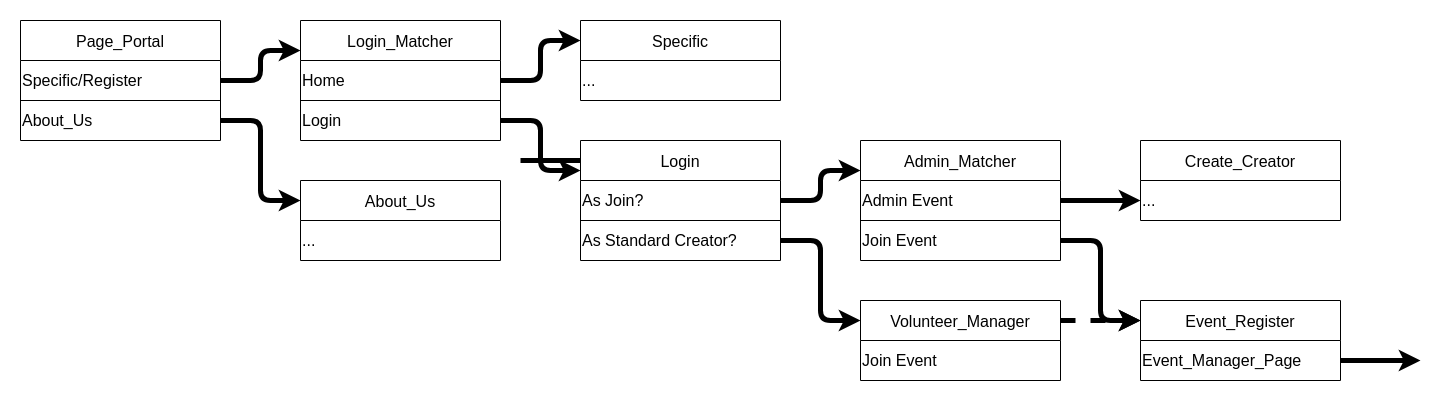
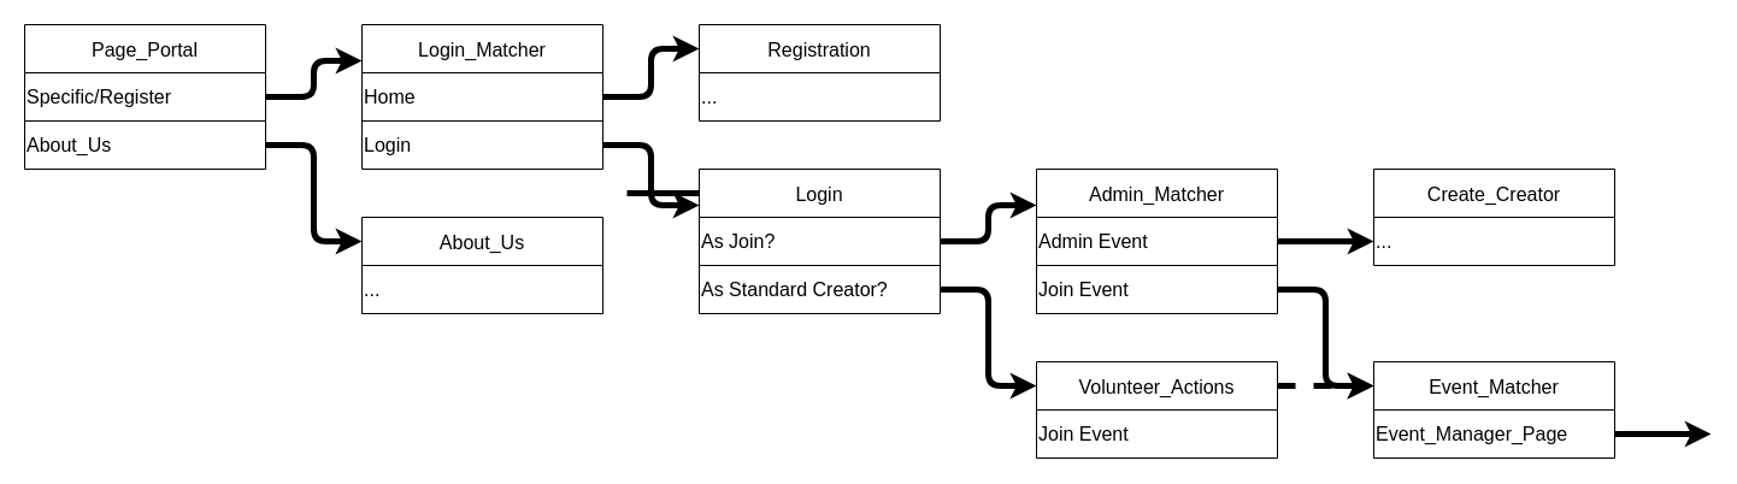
  <mxCell id="0" />
  <mxCell id="1" parent="0" />
  <mxCell id="2" value="Login_Matcher" style="shape=table;startSize=40;container=1;collapsible=0;childLayout=tableLayout;strokeColor=default;fontSize=16;swimlaneFillColor=light-dark(transparent,#555555);" vertex="1" parent="1"><mxGeometry x="300" y="20" width="200" height="120" as="geometry" /></mxCell>
  <mxCell id="3" style="shape=tableRow;horizontal=0;startSize=0;swimlaneHead=0;swimlaneBody=0;strokeColor=inherit;top=0;left=0;bottom=0;right=0;collapsible=0;dropTarget=0;fillColor=none;points=[[0,0.5],[1,0.5]];portConstraint=eastwest;fontSize=16;align=left;" vertex="1" parent="2"><mxGeometry y="40" width="200" height="40" as="geometry" /></mxCell>
  <mxCell id="4" value="Home" style="shape=partialRectangle;html=1;whiteSpace=wrap;connectable=0;strokeColor=inherit;overflow=hidden;fillColor=none;top=0;left=0;bottom=0;right=0;pointerEvents=1;fontSize=16;align=left;" vertex="1" parent="3"><mxGeometry width="200" height="40" as="geometry"><mxRectangle width="200" height="40" as="alternateBounds" /></mxGeometry></mxCell>
  <mxCell id="5" value="" style="shape=tableRow;horizontal=0;startSize=0;swimlaneHead=0;swimlaneBody=0;strokeColor=inherit;top=0;left=0;bottom=0;right=0;collapsible=0;dropTarget=0;fillColor=none;points=[[0,0.5],[1,0.5]];portConstraint=eastwest;fontSize=16;align=left;" vertex="1" parent="2"><mxGeometry y="80" width="200" height="40" as="geometry" /></mxCell>
  <mxCell id="6" value="Login" style="shape=partialRectangle;html=1;whiteSpace=wrap;connectable=0;strokeColor=inherit;overflow=hidden;fillColor=none;top=0;left=0;bottom=0;right=0;pointerEvents=1;fontSize=16;align=left;" vertex="1" parent="5"><mxGeometry width="200" height="40" as="geometry"><mxRectangle width="200" height="40" as="alternateBounds" /></mxGeometry></mxCell>
  <mxCell id="7" style="edgeStyle=orthogonalEdgeStyle;html=1;exitX=1;exitY=0.5;exitDx=0;exitDy=0;strokeColor=light-dark(#000000,#000000);strokeWidth=5;elbow=vertical;entryX=0;entryY=0.25;entryDx=0;entryDy=0;" edge="1" parent="1" source="5" target="13"><mxGeometry relative="1" as="geometry"><mxPoint x="620" y="120" as="targetPoint" /><Array as="points"><mxPoint x="540" y="120" /><mxPoint x="540" y="170" /></Array></mxGeometry></mxCell>
  <mxCell id="8" style="edgeStyle=orthogonalEdgeStyle;html=1;exitX=1;exitY=0.5;exitDx=0;exitDy=0;strokeColor=light-dark(#000000,#000000);strokeWidth=5;entryX=0;entryY=0.25;entryDx=0;entryDy=0;" edge="1" parent="1" source="3" target="10"><mxGeometry relative="1" as="geometry"><mxPoint x="520" y="110" as="sourcePoint" /><mxPoint x="680" y="80" as="targetPoint" /><Array as="points" /></mxGeometry></mxCell>
  <mxCell id="9" style="edgeStyle=orthogonalEdgeStyle;html=1;exitX=1;exitY=0.5;exitDx=0;exitDy=0;strokeColor=light-dark(#000000,#000000);strokeWidth=5;" edge="1" parent="1"><mxGeometry relative="1" as="geometry"><mxPoint x="520" y="160" as="sourcePoint" /><mxPoint x="620" y="160" as="targetPoint" /><Array as="points" /></mxGeometry></mxCell>
- <mxCell id="10" value="Specific" style="shape=table;startSize=40;container=1;collapsible=0;childLayout=tableLayout;strokeColor=default;fontSize=16;swimlaneFillColor=light-dark(transparent,#555555);" vertex="1" parent="1"><mxGeometry x="580" y="20" width="200" height="80" as="geometry" /></mxCell>
+ <mxCell id="10" value="Registration" style="shape=table;startSize=40;container=1;collapsible=0;childLayout=tableLayout;strokeColor=default;fontSize=16;swimlaneFillColor=light-dark(transparent,#555555);" vertex="1" parent="1"><mxGeometry x="580" y="20" width="200" height="80" as="geometry" /></mxCell>
  <mxCell id="11" style="shape=tableRow;horizontal=0;startSize=0;swimlaneHead=0;swimlaneBody=0;strokeColor=inherit;top=0;left=0;bottom=0;right=0;collapsible=0;dropTarget=0;fillColor=none;points=[[0,0.5],[1,0.5]];portConstraint=eastwest;fontSize=16;align=left;" vertex="1" parent="10"><mxGeometry y="40" width="200" height="40" as="geometry" /></mxCell>
  <mxCell id="12" value="..." style="shape=partialRectangle;html=1;whiteSpace=wrap;connectable=0;strokeColor=inherit;overflow=hidden;fillColor=none;top=0;left=0;bottom=0;right=0;pointerEvents=1;fontSize=16;align=left;" vertex="1" parent="11"><mxGeometry width="200" height="40" as="geometry"><mxRectangle width="200" height="40" as="alternateBounds" /></mxGeometry></mxCell>
  <mxCell id="13" value="Login" style="shape=table;startSize=40;container=1;collapsible=0;childLayout=tableLayout;strokeColor=default;fontSize=16;swimlaneFillColor=light-dark(transparent,#555555);" vertex="1" parent="1"><mxGeometry x="580" y="140" width="200" height="120" as="geometry" /></mxCell>
  <mxCell id="14" style="shape=tableRow;horizontal=0;startSize=0;swimlaneHead=0;swimlaneBody=0;strokeColor=inherit;top=0;left=0;bottom=0;right=0;collapsible=0;dropTarget=0;fillColor=none;points=[[0,0.5],[1,0.5]];portConstraint=eastwest;fontSize=16;align=left;" vertex="1" parent="13"><mxGeometry y="40" width="200" height="40" as="geometry" /></mxCell>
  <mxCell id="15" value="As Join?" style="shape=partialRectangle;html=1;whiteSpace=wrap;connectable=0;strokeColor=inherit;overflow=hidden;fillColor=none;top=0;left=0;bottom=0;right=0;pointerEvents=1;fontSize=16;align=left;" vertex="1" parent="14"><mxGeometry width="200" height="40" as="geometry"><mxRectangle width="200" height="40" as="alternateBounds" /></mxGeometry></mxCell>
  <mxCell id="16" style="shape=tableRow;horizontal=0;startSize=0;swimlaneHead=0;swimlaneBody=0;strokeColor=inherit;top=0;left=0;bottom=0;right=0;collapsible=0;dropTarget=0;fillColor=none;points=[[0,0.5],[1,0.5]];portConstraint=eastwest;fontSize=16;align=left;" vertex="1" parent="13"><mxGeometry y="80" width="200" height="40" as="geometry" /></mxCell>
  <mxCell id="17" value="As Standard Creator?" style="shape=partialRectangle;html=1;whiteSpace=wrap;connectable=0;strokeColor=inherit;overflow=hidden;fillColor=none;top=0;left=0;bottom=0;right=0;pointerEvents=1;fontSize=16;align=left;" vertex="1" parent="16"><mxGeometry width="200" height="40" as="geometry"><mxRectangle width="200" height="40" as="alternateBounds" /></mxGeometry></mxCell>
  <mxCell id="18" value="Admin_Matcher" style="shape=table;startSize=40;container=1;collapsible=0;childLayout=tableLayout;strokeColor=default;fontSize=16;swimlaneFillColor=light-dark(transparent,#555555);" vertex="1" parent="1"><mxGeometry x="860" y="140" width="200" height="120" as="geometry" /></mxCell>
  <mxCell id="19" style="shape=tableRow;horizontal=0;startSize=0;swimlaneHead=0;swimlaneBody=0;strokeColor=inherit;top=0;left=0;bottom=0;right=0;collapsible=0;dropTarget=0;fillColor=none;points=[[0,0.5],[1,0.5]];portConstraint=eastwest;fontSize=16;align=left;" vertex="1" parent="18"><mxGeometry y="40" width="200" height="40" as="geometry" /></mxCell>
  <mxCell id="20" value="Admin Event" style="shape=partialRectangle;html=1;whiteSpace=wrap;connectable=0;strokeColor=inherit;overflow=hidden;fillColor=none;top=0;left=0;bottom=0;right=0;pointerEvents=1;fontSize=16;align=left;" vertex="1" parent="19"><mxGeometry width="200" height="40" as="geometry"><mxRectangle width="200" height="40" as="alternateBounds" /></mxGeometry></mxCell>
  <mxCell id="21" style="shape=tableRow;horizontal=0;startSize=0;swimlaneHead=0;swimlaneBody=0;strokeColor=inherit;top=0;left=0;bottom=0;right=0;collapsible=0;dropTarget=0;fillColor=none;points=[[0,0.5],[1,0.5]];portConstraint=eastwest;fontSize=16;align=left;" vertex="1" parent="18"><mxGeometry y="80" width="200" height="40" as="geometry" /></mxCell>
  <mxCell id="22" value="Join Event" style="shape=partialRectangle;html=1;whiteSpace=wrap;connectable=0;strokeColor=inherit;overflow=hidden;fillColor=none;top=0;left=0;bottom=0;right=0;pointerEvents=1;fontSize=16;align=left;" vertex="1" parent="21"><mxGeometry width="200" height="40" as="geometry"><mxRectangle width="200" height="40" as="alternateBounds" /></mxGeometry></mxCell>
- <mxCell id="23" value="Volunteer_Manager" style="shape=table;startSize=40;container=1;collapsible=0;childLayout=tableLayout;strokeColor=default;fontSize=16;swimlaneFillColor=light-dark(transparent,#555555);" vertex="1" parent="1"><mxGeometry x="860" y="300" width="200" height="80" as="geometry" /></mxCell>
+ <mxCell id="23" value="Volunteer_Actions" style="shape=table;startSize=40;container=1;collapsible=0;childLayout=tableLayout;strokeColor=default;fontSize=16;swimlaneFillColor=light-dark(transparent,#555555);" vertex="1" parent="1"><mxGeometry x="860" y="300" width="200" height="80" as="geometry" /></mxCell>
  <mxCell id="24" style="shape=tableRow;horizontal=0;startSize=0;swimlaneHead=0;swimlaneBody=0;strokeColor=inherit;top=0;left=0;bottom=0;right=0;collapsible=0;dropTarget=0;fillColor=none;points=[[0,0.5],[1,0.5]];portConstraint=eastwest;fontSize=16;align=left;" vertex="1" parent="23"><mxGeometry y="40" width="200" height="40" as="geometry" /></mxCell>
  <mxCell id="25" value="Join Event" style="shape=partialRectangle;html=1;whiteSpace=wrap;connectable=0;strokeColor=inherit;overflow=hidden;fillColor=none;top=0;left=0;bottom=0;right=0;pointerEvents=1;fontSize=16;align=left;" vertex="1" parent="24"><mxGeometry width="200" height="40" as="geometry"><mxRectangle width="200" height="40" as="alternateBounds" /></mxGeometry></mxCell>
  <mxCell id="26" style="edgeStyle=orthogonalEdgeStyle;html=1;exitX=1;exitY=0.5;exitDx=0;exitDy=0;strokeColor=light-dark(#000000,#000000);strokeWidth=5;elbow=vertical;entryX=0;entryY=0.25;entryDx=0;entryDy=0;" edge="1" parent="1" source="14" target="18"><mxGeometry relative="1" as="geometry"><mxPoint x="800" y="200" as="sourcePoint" /><mxPoint x="880" y="250" as="targetPoint" /><Array as="points"><mxPoint x="820" y="200" /><mxPoint x="820" y="170" /></Array></mxGeometry></mxCell>
  <mxCell id="27" style="edgeStyle=orthogonalEdgeStyle;html=1;exitX=1;exitY=0.5;exitDx=0;exitDy=0;strokeColor=light-dark(#000000,#000000);strokeWidth=5;elbow=vertical;entryX=0;entryY=0.25;entryDx=0;entryDy=0;" edge="1" parent="1" source="16" target="23"><mxGeometry relative="1" as="geometry"><mxPoint x="790" y="210" as="sourcePoint" /><mxPoint x="870" y="170" as="targetPoint" /><Array as="points"><mxPoint x="820" y="240" /><mxPoint x="820" y="320" /></Array></mxGeometry></mxCell>
- <mxCell id="28" value="Event_Register" style="shape=table;startSize=40;container=1;collapsible=0;childLayout=tableLayout;strokeColor=default;fontSize=16;swimlaneFillColor=light-dark(transparent,#555555);" vertex="1" parent="1"><mxGeometry x="1140" y="300" width="200" height="80" as="geometry" /></mxCell>
+ <mxCell id="28" value="Event_Matcher" style="shape=table;startSize=40;container=1;collapsible=0;childLayout=tableLayout;strokeColor=default;fontSize=16;swimlaneFillColor=light-dark(transparent,#555555);" vertex="1" parent="1"><mxGeometry x="1140" y="300" width="200" height="80" as="geometry" /></mxCell>
  <mxCell id="29" style="shape=tableRow;horizontal=0;startSize=0;swimlaneHead=0;swimlaneBody=0;strokeColor=inherit;top=0;left=0;bottom=0;right=0;collapsible=0;dropTarget=0;fillColor=none;points=[[0,0.5],[1,0.5]];portConstraint=eastwest;fontSize=16;align=left;" vertex="1" parent="28"><mxGeometry y="40" width="200" height="40" as="geometry" /></mxCell>
  <mxCell id="30" value="Event_Manager_Page" style="shape=partialRectangle;html=1;whiteSpace=wrap;connectable=0;strokeColor=inherit;overflow=hidden;fillColor=none;top=0;left=0;bottom=0;right=0;pointerEvents=1;fontSize=16;align=left;" vertex="1" parent="29"><mxGeometry width="200" height="40" as="geometry"><mxRectangle width="200" height="40" as="alternateBounds" /></mxGeometry></mxCell>
  <mxCell id="31" style="edgeStyle=orthogonalEdgeStyle;html=1;exitX=1;exitY=0.25;exitDx=0;exitDy=0;strokeColor=light-dark(#000000,#000000);strokeWidth=5;elbow=vertical;entryX=0;entryY=0.25;entryDx=0;entryDy=0;dashed=1;" edge="1" parent="1" source="23" target="28"><mxGeometry relative="1" as="geometry"><mxPoint x="790" y="250" as="sourcePoint" /><mxPoint x="870" y="330" as="targetPoint" /><Array as="points"><mxPoint x="1130" y="320" /><mxPoint x="1130" y="320" /></Array></mxGeometry></mxCell>
  <mxCell id="32" style="edgeStyle=orthogonalEdgeStyle;html=1;exitX=1;exitY=0.5;exitDx=0;exitDy=0;strokeColor=light-dark(#000000,#000000);strokeWidth=5;elbow=vertical;entryX=0;entryY=0.25;entryDx=0;entryDy=0;" edge="1" parent="1" source="21" target="28"><mxGeometry relative="1" as="geometry"><mxPoint x="1070" y="330" as="sourcePoint" /><mxPoint x="1190" y="330" as="targetPoint" /><Array as="points"><mxPoint x="1100" y="240" /><mxPoint x="1100" y="320" /></Array></mxGeometry></mxCell>
  <mxCell id="33" value="Create_Creator" style="shape=table;startSize=40;container=1;collapsible=0;childLayout=tableLayout;strokeColor=default;fontSize=16;swimlaneFillColor=light-dark(transparent,#555555);" vertex="1" parent="1"><mxGeometry x="1140" y="140" width="200" height="80" as="geometry" /></mxCell>
  <mxCell id="34" style="shape=tableRow;horizontal=0;startSize=0;swimlaneHead=0;swimlaneBody=0;strokeColor=inherit;top=0;left=0;bottom=0;right=0;collapsible=0;dropTarget=0;fillColor=none;points=[[0,0.5],[1,0.5]];portConstraint=eastwest;fontSize=16;align=left;" vertex="1" parent="33"><mxGeometry y="40" width="200" height="40" as="geometry" /></mxCell>
  <mxCell id="35" value="..." style="shape=partialRectangle;html=1;whiteSpace=wrap;connectable=0;strokeColor=inherit;overflow=hidden;fillColor=none;top=0;left=0;bottom=0;right=0;pointerEvents=1;fontSize=16;align=left;" vertex="1" parent="34"><mxGeometry width="200" height="40" as="geometry"><mxRectangle width="200" height="40" as="alternateBounds" /></mxGeometry></mxCell>
  <mxCell id="36" style="edgeStyle=orthogonalEdgeStyle;html=1;exitX=1;exitY=0.5;exitDx=0;exitDy=0;strokeColor=light-dark(#000000,#000000);strokeWidth=5;elbow=vertical;entryX=0;entryY=0.5;entryDx=0;entryDy=0;" edge="1" parent="1" source="19" target="34"><mxGeometry relative="1" as="geometry"><mxPoint x="1070" y="250" as="sourcePoint" /><mxPoint x="1150" y="330" as="targetPoint" /><Array as="points"><mxPoint x="1110" y="200" /><mxPoint x="1110" y="200" /></Array></mxGeometry></mxCell>
  <mxCell id="37" style="edgeStyle=orthogonalEdgeStyle;html=1;exitX=1;exitY=0.5;exitDx=0;exitDy=0;strokeColor=light-dark(#000000,#000000);strokeWidth=5;elbow=vertical;" edge="1" parent="1" source="29"><mxGeometry relative="1" as="geometry"><mxPoint x="1070" y="330" as="sourcePoint" /><mxPoint x="1420" y="360" as="targetPoint" /><Array as="points"><mxPoint x="1380" y="360" /><mxPoint x="1380" y="360" /></Array></mxGeometry></mxCell>
  <mxCell id="38" value="Page_Portal" style="shape=table;startSize=40;container=1;collapsible=0;childLayout=tableLayout;strokeColor=default;fontSize=16;swimlaneFillColor=light-dark(transparent,#555555);" vertex="1" parent="1"><mxGeometry x="20" y="20" width="200" height="120" as="geometry" /></mxCell>
  <mxCell id="39" style="shape=tableRow;horizontal=0;startSize=0;swimlaneHead=0;swimlaneBody=0;strokeColor=inherit;top=0;left=0;bottom=0;right=0;collapsible=0;dropTarget=0;fillColor=none;points=[[0,0.5],[1,0.5]];portConstraint=eastwest;fontSize=16;align=left;" vertex="1" parent="38"><mxGeometry y="40" width="200" height="40" as="geometry" /></mxCell>
  <mxCell id="40" value="Specific/Register" style="shape=partialRectangle;html=1;whiteSpace=wrap;connectable=0;strokeColor=inherit;overflow=hidden;fillColor=none;top=0;left=0;bottom=0;right=0;pointerEvents=1;fontSize=16;align=left;" vertex="1" parent="39"><mxGeometry width="200" height="40" as="geometry"><mxRectangle width="200" height="40" as="alternateBounds" /></mxGeometry></mxCell>
  <mxCell id="41" value="" style="shape=tableRow;horizontal=0;startSize=0;swimlaneHead=0;swimlaneBody=0;strokeColor=inherit;top=0;left=0;bottom=0;right=0;collapsible=0;dropTarget=0;fillColor=none;points=[[0,0.5],[1,0.5]];portConstraint=eastwest;fontSize=16;align=left;" vertex="1" parent="38"><mxGeometry y="80" width="200" height="40" as="geometry" /></mxCell>
  <mxCell id="42" value="About_Us" style="shape=partialRectangle;html=1;whiteSpace=wrap;connectable=0;strokeColor=inherit;overflow=hidden;fillColor=none;top=0;left=0;bottom=0;right=0;pointerEvents=1;fontSize=16;align=left;" vertex="1" parent="41"><mxGeometry width="200" height="40" as="geometry"><mxRectangle width="200" height="40" as="alternateBounds" /></mxGeometry></mxCell>
  <mxCell id="43" style="edgeStyle=orthogonalEdgeStyle;html=1;exitX=1;exitY=0.5;exitDx=0;exitDy=0;strokeColor=light-dark(#000000,#000000);strokeWidth=5;entryX=0;entryY=0.25;entryDx=0;entryDy=0;" edge="1" parent="1" source="39" target="2"><mxGeometry relative="1" as="geometry"><mxPoint x="200" y="79.74" as="sourcePoint" /><mxPoint x="280" y="39.74" as="targetPoint" /><Array as="points"><mxPoint y="80" x="260" /><mxPoint y="50" x="260" /></Array></mxGeometry></mxCell>
  <mxCell id="44" value="About_Us" style="shape=table;startSize=40;container=1;collapsible=0;childLayout=tableLayout;strokeColor=default;fontSize=16;swimlaneFillColor=light-dark(transparent,#555555);" vertex="1" parent="1"><mxGeometry x="300" y="180" width="200" height="80" as="geometry" /></mxCell>
  <mxCell id="45" style="shape=tableRow;horizontal=0;startSize=0;swimlaneHead=0;swimlaneBody=0;strokeColor=inherit;top=0;left=0;bottom=0;right=0;collapsible=0;dropTarget=0;fillColor=none;points=[[0,0.5],[1,0.5]];portConstraint=eastwest;fontSize=16;align=left;" vertex="1" parent="44"><mxGeometry y="40" width="200" height="40" as="geometry" /></mxCell>
  <mxCell id="46" value="..." style="shape=partialRectangle;html=1;whiteSpace=wrap;connectable=0;strokeColor=inherit;overflow=hidden;fillColor=none;top=0;left=0;bottom=0;right=0;pointerEvents=1;fontSize=16;align=left;" vertex="1" parent="45"><mxGeometry width="200" height="40" as="geometry"><mxRectangle width="200" height="40" as="alternateBounds" /></mxGeometry></mxCell>
  <mxCell id="47" style="edgeStyle=orthogonalEdgeStyle;html=1;exitX=1;exitY=0.5;exitDx=0;exitDy=0;strokeColor=light-dark(#000000,#000000);strokeWidth=5;entryX=0;entryY=0.25;entryDx=0;entryDy=0;" edge="1" parent="1" source="41" target="44"><mxGeometry relative="1" as="geometry"><mxPoint x="230" y="90" as="sourcePoint" /><mxPoint x="310" y="60" as="targetPoint" /><Array as="points"><mxPoint y="120" x="260" /><mxPoint y="200" x="260" /></Array></mxGeometry></mxCell>
